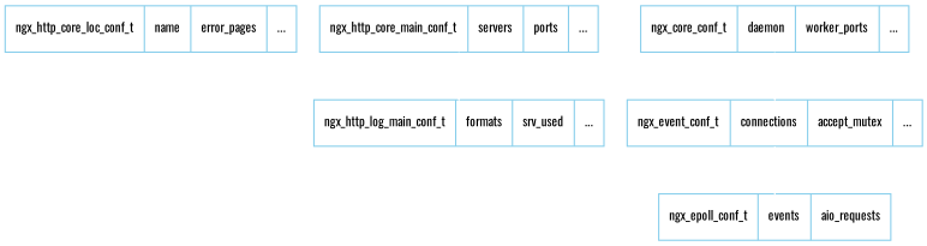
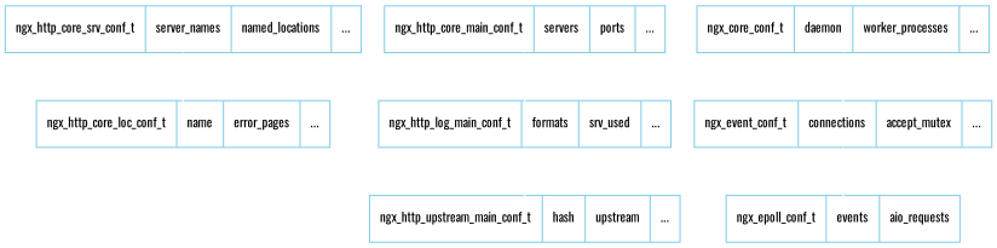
  digraph {
    fontname=Oswald
    rankdir=TB
    node [color=skyblue fontname=Oswald fontsize=10 shape=record]
    edge [color=white fontname=Oswald fontsize=10]
+   n1 [label="ngx_http_core_srv_conf_t|server_names|named_locations|..."]
    n2 [label="ngx_http_core_loc_conf_t|name|error_pages|..."]
    n3 [label="ngx_http_core_main_conf_t|servers|ports|..."]
    n4 [label="ngx_http_log_main_conf_t|formats|srv_used|..."]
-   n6 [label="ngx_core_conf_t|daemon|worker_ports|..."]
+   n5 [label="ngx_http_upstream_main_conf_t|hash|upstream|..."]
+   n6 [label="ngx_core_conf_t|daemon|worker_processes|..."]
    n7 [label="ngx_event_conf_t|connections|accept_mutex|..."]
    n8 [label="ngx_epoll_conf_t|events|aio_requests"]
+   n1 -> n2
    n3 -> n4
+   n4 -> n5
    n6 -> n7
    n7 -> n8
  }
